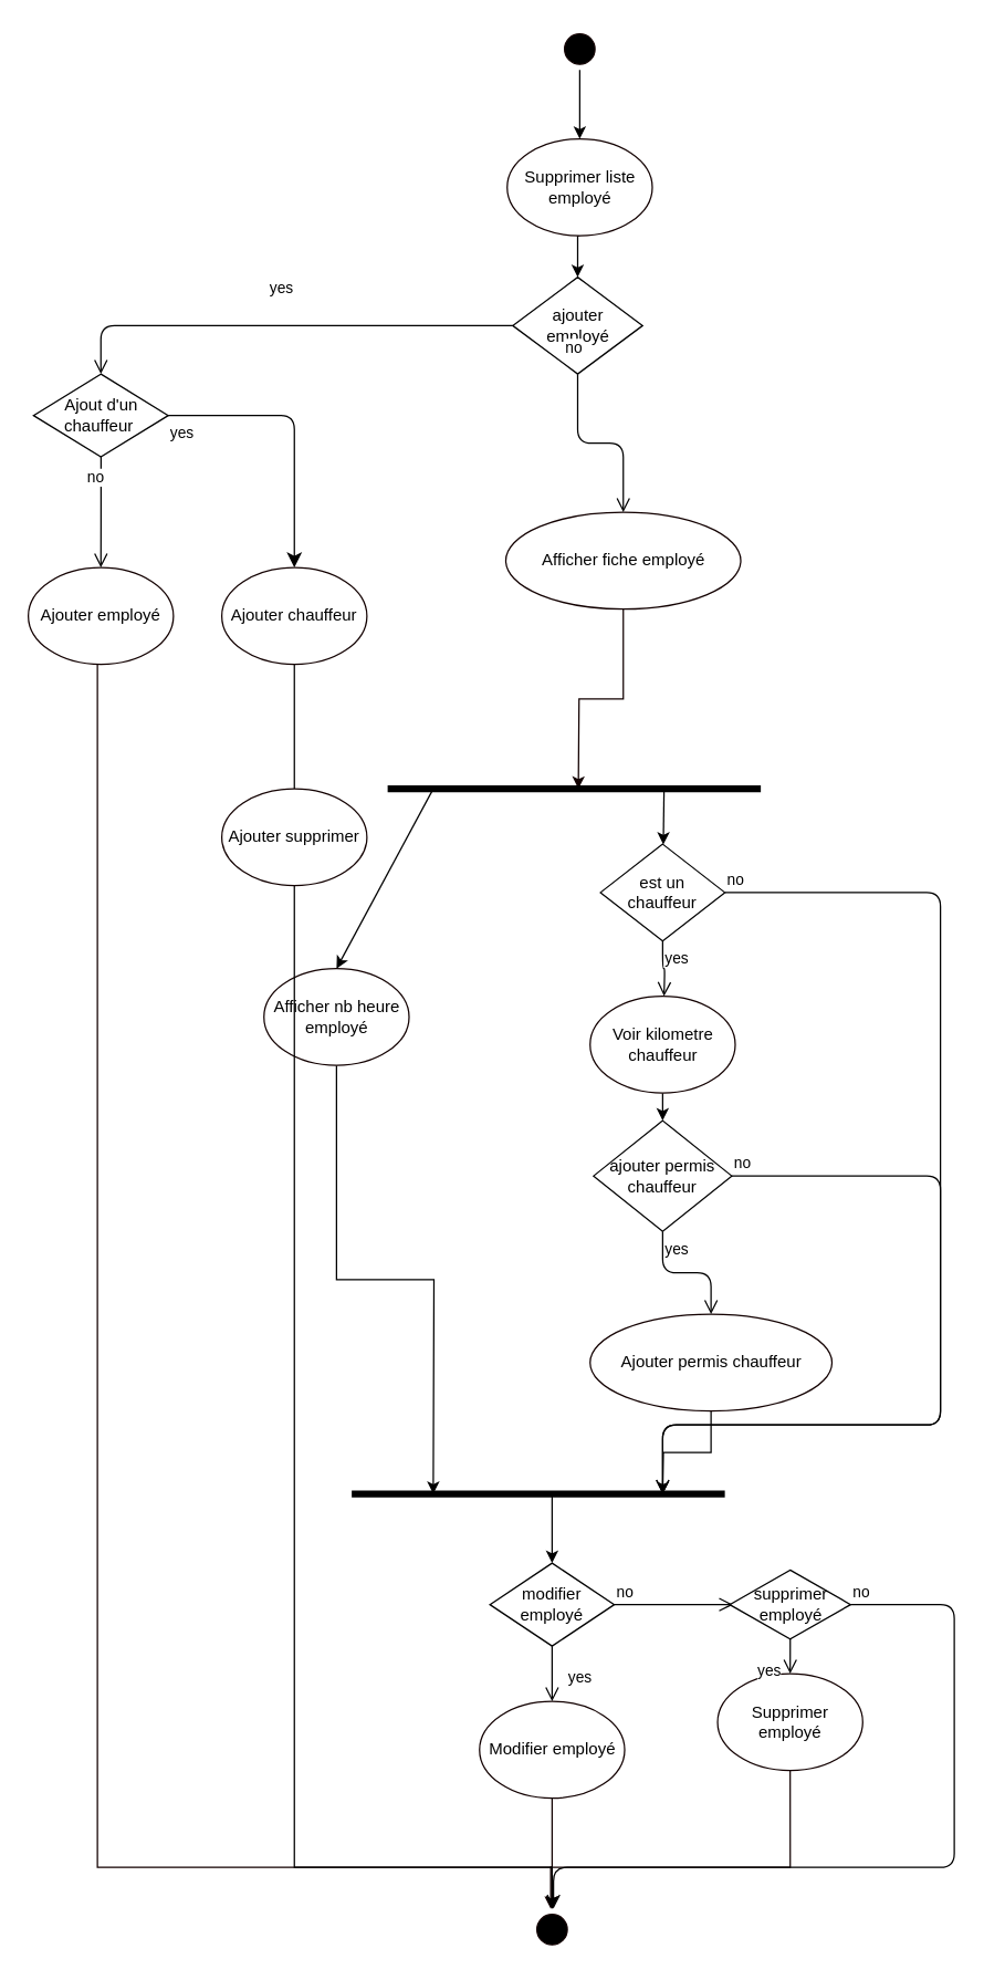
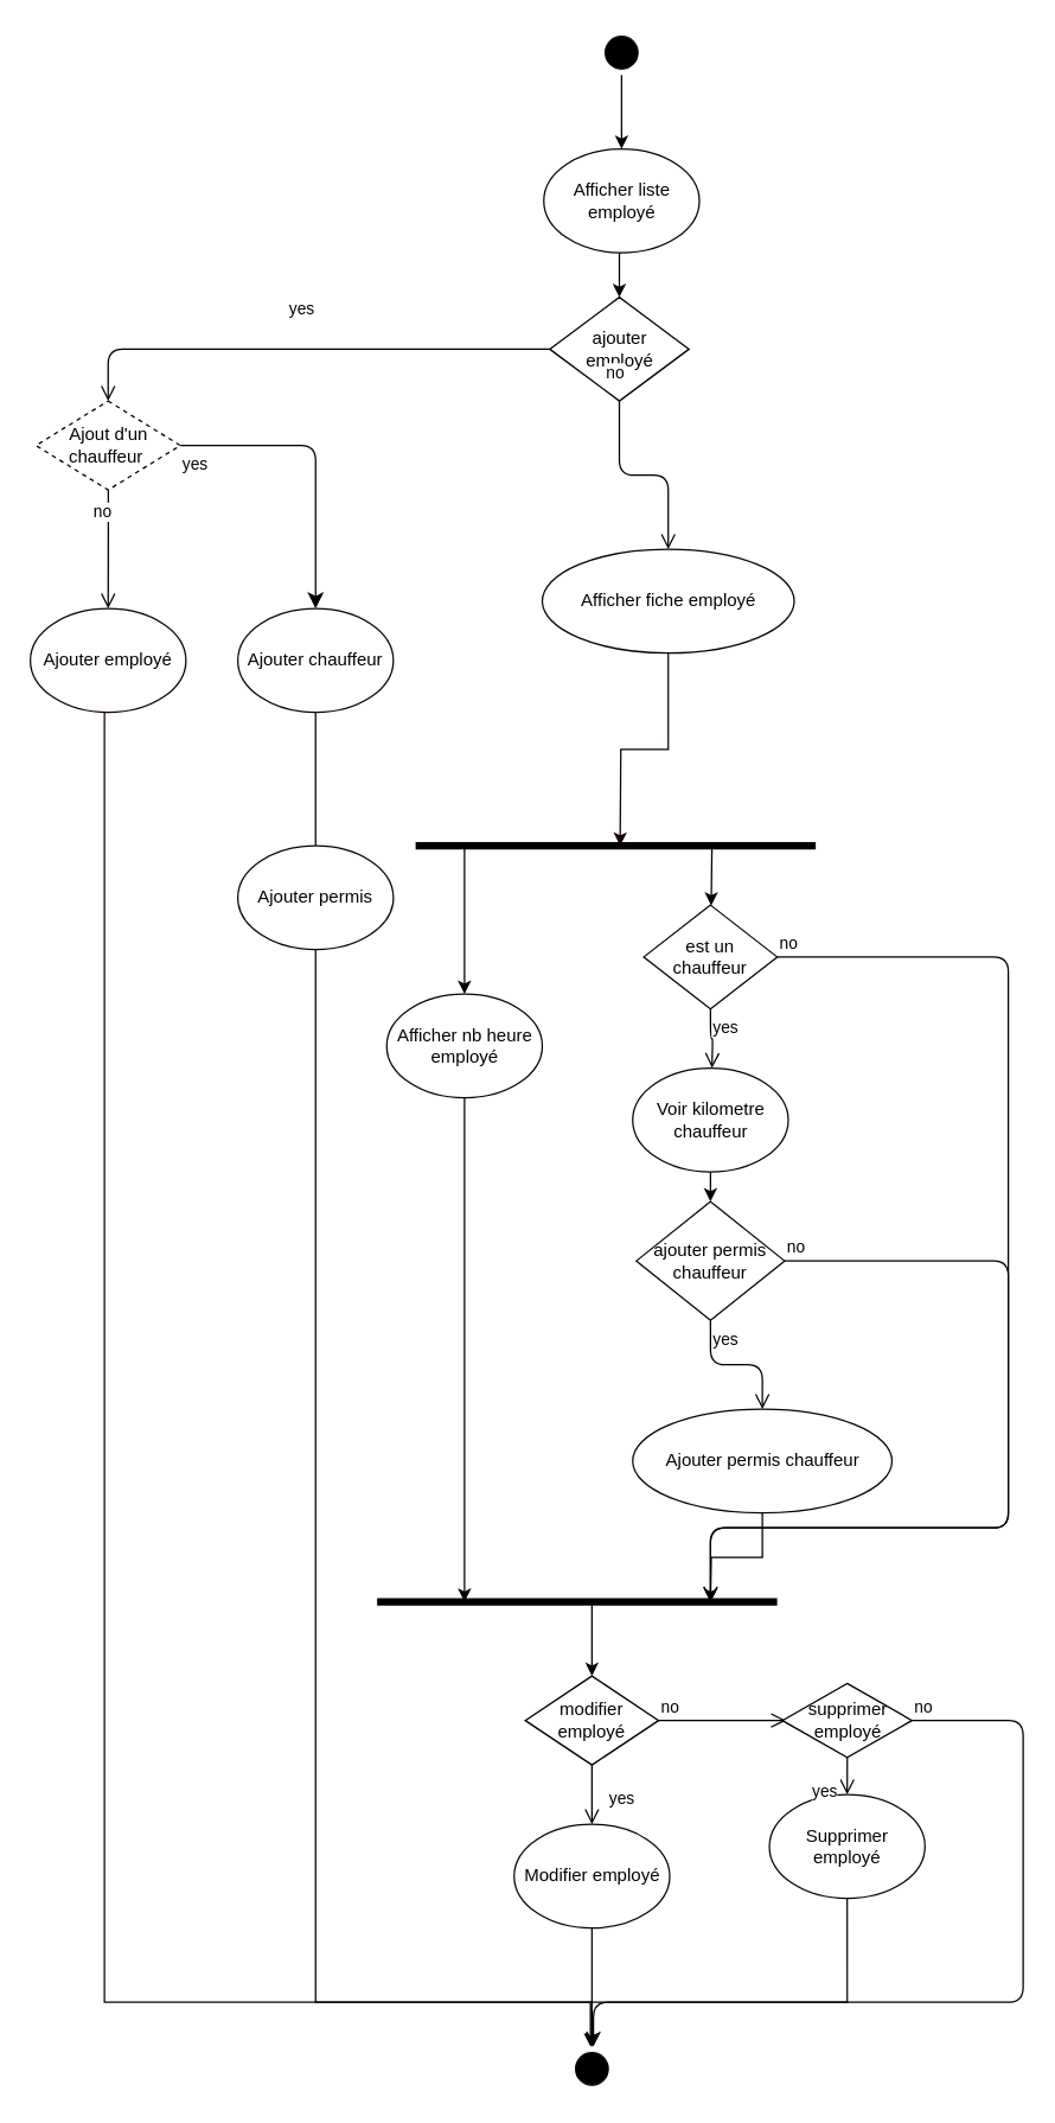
  <mxCell id="0" />
  <mxCell id="1" parent="0" />
  <mxCell id="2" style="edgeStyle=orthogonalEdgeStyle;rounded=0;orthogonalLoop=1;jettySize=auto;html=1;exitX=0.5;exitY=1;exitDx=0;exitDy=0;entryX=0.5;entryY=0;entryDx=0;entryDy=0;" edge="1" parent="1" source="3" target="12"><mxGeometry relative="1" as="geometry" /></mxCell>
  <mxCell id="3" value="" style="ellipse;html=1;shape=startState;fillColor=#000000;strokeColor=#120000;" parent="1" vertex="1"><mxGeometry x="404" y="20" width="30" height="30" as="geometry" /></mxCell>
  <mxCell id="4" value="" style="ellipse;html=1;shape=startState;fillColor=#000000;strokeColor=#120000;" parent="1" vertex="1"><mxGeometry x="384" y="1380" width="30" height="30" as="geometry" /></mxCell>
  <mxCell id="5" style="edgeStyle=orthogonalEdgeStyle;rounded=0;orthogonalLoop=1;jettySize=auto;html=1;exitX=0.5;exitY=1;exitDx=0;exitDy=0;entryX=0.5;entryY=0;entryDx=0;entryDy=0;strokeColor=#120000;" parent="1" source="6" target="4" edge="1"><mxGeometry relative="1" as="geometry"><Array as="points"><mxPoint x="70" y="420" /><mxPoint x="70" y="1350" /><mxPoint x="399" y="1350" /></Array></mxGeometry></mxCell>
  <mxCell id="6" value="Ajouter employé" style="ellipse;whiteSpace=wrap;html=1;strokeColor=#120000;" parent="1" vertex="1"><mxGeometry x="20" y="410" width="105" height="70" as="geometry" /></mxCell>
  <mxCell id="7" style="edgeStyle=orthogonalEdgeStyle;rounded=0;orthogonalLoop=1;jettySize=auto;html=1;exitX=0.5;exitY=1;exitDx=0;exitDy=0;strokeColor=#120000;" parent="1" source="8" target="4" edge="1"><mxGeometry relative="1" as="geometry"><Array as="points"><mxPoint x="571" y="1350" /><mxPoint x="398" y="1350" /></Array></mxGeometry></mxCell>
  <mxCell id="8" value="Supprimer employé" style="ellipse;whiteSpace=wrap;html=1;strokeColor=#120000;" parent="1" vertex="1"><mxGeometry x="518.75" y="1210" width="105" height="70" as="geometry" /></mxCell>
  <mxCell id="9" style="edgeStyle=orthogonalEdgeStyle;rounded=0;orthogonalLoop=1;jettySize=auto;html=1;exitX=0.5;exitY=1;exitDx=0;exitDy=0;strokeColor=#120000;" parent="1" source="10" target="4" edge="1"><mxGeometry relative="1" as="geometry" /></mxCell>
  <mxCell id="10" value="Modifier employé" style="ellipse;whiteSpace=wrap;html=1;strokeColor=#120000;" parent="1" vertex="1"><mxGeometry x="346.5" y="1230" width="105" height="70" as="geometry" /></mxCell>
  <mxCell id="11" style="edgeStyle=orthogonalEdgeStyle;rounded=0;orthogonalLoop=1;jettySize=auto;html=1;exitX=0.5;exitY=1;exitDx=0;exitDy=0;entryX=0.5;entryY=0;entryDx=0;entryDy=0;" edge="1" parent="1" source="12" target="21"><mxGeometry relative="1" as="geometry" /></mxCell>
- <mxCell id="12" value="Supprimer liste employé" style="ellipse;whiteSpace=wrap;html=1;strokeColor=#120000;" parent="1" vertex="1"><mxGeometry x="366.5" y="100" width="105" height="70" as="geometry" /></mxCell>
+ <mxCell id="12" value="Afficher liste employé" style="ellipse;whiteSpace=wrap;html=1;strokeColor=#120000;" parent="1" vertex="1"><mxGeometry x="366.5" y="100" width="105" height="70" as="geometry" /></mxCell>
  <mxCell id="13" style="edgeStyle=orthogonalEdgeStyle;rounded=0;orthogonalLoop=1;jettySize=auto;html=1;exitX=0.5;exitY=1;exitDx=0;exitDy=0;strokeColor=#120000;" parent="1" source="14" edge="1"><mxGeometry relative="1" as="geometry"><mxPoint x="418" y="570" as="targetPoint" /></mxGeometry></mxCell>
  <mxCell id="14" value="Afficher fiche employé" style="ellipse;whiteSpace=wrap;html=1;strokeColor=#120000;" parent="1" vertex="1"><mxGeometry x="365.5" y="370" width="170" height="70" as="geometry" /></mxCell>
  <mxCell id="15" style="edgeStyle=orthogonalEdgeStyle;rounded=0;orthogonalLoop=1;jettySize=auto;html=1;exitX=0.5;exitY=1;exitDx=0;exitDy=0;strokeWidth=1;" edge="1" parent="1" source="16"><mxGeometry relative="1" as="geometry"><mxPoint x="313" y="1080" as="targetPoint" /></mxGeometry></mxCell>
- <mxCell id="16" value="Afficher nb heure employé" style="ellipse;whiteSpace=wrap;html=1;strokeColor=#120000;" parent="1" vertex="1"><mxGeometry x="190.5" y="700" width="105" height="70" as="geometry" /></mxCell>
+ <mxCell id="16" value="Afficher nb heure employé" style="ellipse;whiteSpace=wrap;html=1;strokeColor=#120000;" parent="1" vertex="1"><mxGeometry x="260.5" y="670" width="105" height="70" as="geometry" /></mxCell>
  <mxCell id="17" style="edgeStyle=orthogonalEdgeStyle;rounded=0;orthogonalLoop=1;jettySize=auto;html=1;exitX=0.5;exitY=1;exitDx=0;exitDy=0;entryX=0.5;entryY=0;entryDx=0;entryDy=0;strokeWidth=1;" edge="1" parent="1" source="18" target="37"><mxGeometry relative="1" as="geometry" /></mxCell>
  <mxCell id="18" value="Voir kilometre chauffeur" style="ellipse;whiteSpace=wrap;html=1;strokeColor=#120000;" parent="1" vertex="1"><mxGeometry x="426.5" y="720" width="105" height="70" as="geometry" /></mxCell>
  <mxCell id="19" style="edgeStyle=orthogonalEdgeStyle;rounded=0;orthogonalLoop=1;jettySize=auto;html=1;exitX=0.5;exitY=1;exitDx=0;exitDy=0;strokeWidth=1;" edge="1" parent="1" source="20"><mxGeometry relative="1" as="geometry"><mxPoint x="479" y="1080" as="targetPoint" /></mxGeometry></mxCell>
  <mxCell id="20" value="Ajouter permis chauffeur" style="ellipse;whiteSpace=wrap;html=1;strokeColor=#120000;" parent="1" vertex="1"><mxGeometry x="426.5" y="950" width="175" height="70" as="geometry" /></mxCell>
  <mxCell id="21" value="ajouter &lt;br&gt;employé" style="rhombus;whiteSpace=wrap;html=1;" vertex="1" parent="1"><mxGeometry x="370.5" y="200" width="94" height="70" as="geometry" /></mxCell>
  <mxCell id="22" value="no" style="edgeStyle=orthogonalEdgeStyle;html=1;align=left;verticalAlign=bottom;endArrow=open;endSize=8;entryX=0.5;entryY=0;entryDx=0;entryDy=0;" edge="1" source="21" parent="1" target="14"><mxGeometry x="0.005" y="30" relative="1" as="geometry"><mxPoint x="556" y="220" as="targetPoint" /><mxPoint x="-28" y="-30" as="offset" /></mxGeometry></mxCell>
  <mxCell id="23" value="yes" style="edgeStyle=orthogonalEdgeStyle;html=1;align=left;verticalAlign=top;endArrow=open;endSize=8;entryX=0.5;entryY=0;entryDx=0;entryDy=0;" edge="1" source="21" parent="1" target="24"><mxGeometry x="0.069" y="-40" relative="1" as="geometry"><mxPoint x="190" y="200" as="targetPoint" /><mxPoint as="offset" /></mxGeometry></mxCell>
- <mxCell id="24" value="Ajout d'un chauffeur&amp;nbsp;" style="rhombus;whiteSpace=wrap;html=1;" vertex="1" parent="1"><mxGeometry x="23.75" y="270" width="97.5" height="60" as="geometry" /></mxCell>
+ <mxCell id="24" value="Ajout d'un chauffeur&amp;nbsp;" style="rhombus;whiteSpace=wrap;html=1;dashed=1;" vertex="1" parent="1"><mxGeometry x="23.75" y="270" width="97.5" height="60" as="geometry" /></mxCell>
  <mxCell id="25" value="no" style="edgeStyle=orthogonalEdgeStyle;html=1;align=left;verticalAlign=bottom;endArrow=open;endSize=8;entryX=0.5;entryY=0;entryDx=0;entryDy=0;" edge="1" source="24" parent="1" target="6"><mxGeometry x="0.099" y="-24" relative="1" as="geometry"><mxPoint x="490" y="310" as="targetPoint" /><mxPoint x="12" y="-20" as="offset" /></mxGeometry></mxCell>
  <mxCell id="26" value="yes" style="edgeStyle=orthogonalEdgeStyle;html=1;align=left;verticalAlign=top;endArrow=classic;endSize=8;entryX=0.5;entryY=0;entryDx=0;entryDy=0;" edge="1" source="24" parent="1" target="28"><mxGeometry x="-1" relative="1" as="geometry"><mxPoint x="220" y="340" as="targetPoint" /></mxGeometry></mxCell>
  <mxCell id="27" value="" style="edgeStyle=orthogonalEdgeStyle;rounded=0;orthogonalLoop=1;jettySize=auto;html=1;endArrow=none;" edge="1" parent="1" source="28" target="30"><mxGeometry relative="1" as="geometry" /></mxCell>
  <mxCell id="28" value="Ajouter chauffeur" style="ellipse;whiteSpace=wrap;html=1;strokeColor=#120000;" vertex="1" parent="1"><mxGeometry x="160" y="410" width="105" height="70" as="geometry" /></mxCell>
  <mxCell id="29" style="edgeStyle=orthogonalEdgeStyle;rounded=0;orthogonalLoop=1;jettySize=auto;html=1;exitX=0.5;exitY=1;exitDx=0;exitDy=0;entryX=0.5;entryY=0;entryDx=0;entryDy=0;" edge="1" parent="1" source="30" target="4"><mxGeometry relative="1" as="geometry"><Array as="points"><mxPoint x="213" y="1350" /><mxPoint x="399" y="1350" /></Array></mxGeometry></mxCell>
- <mxCell id="30" value="Ajouter supprimer" style="ellipse;whiteSpace=wrap;html=1;strokeColor=#120000;" vertex="1" parent="1"><mxGeometry x="160" y="570" width="105" height="70" as="geometry" /></mxCell>
+ <mxCell id="30" value="Ajouter permis" style="ellipse;whiteSpace=wrap;html=1;strokeColor=#120000;" vertex="1" parent="1"><mxGeometry x="160" y="570" width="105" height="70" as="geometry" /></mxCell>
  <mxCell id="31" value="" style="endArrow=none;html=1;strokeWidth=5;" edge="1" parent="1"><mxGeometry width="50" height="50" relative="1" as="geometry"><mxPoint x="280" y="570" as="sourcePoint" /><mxPoint x="550" y="570" as="targetPoint" /></mxGeometry></mxCell>
  <mxCell id="32" value="" style="endArrow=none;html=1;strokeWidth=5;" edge="1" parent="1"><mxGeometry width="50" height="50" relative="1" as="geometry"><mxPoint x="254" y="1080" as="sourcePoint" /><mxPoint x="524" y="1080" as="targetPoint" /></mxGeometry></mxCell>
  <mxCell id="33" value="est un &lt;br&gt;chauffeur" style="rhombus;whiteSpace=wrap;html=1;" vertex="1" parent="1"><mxGeometry x="434" y="610" width="90" height="70" as="geometry" /></mxCell>
  <mxCell id="34" value="no" style="edgeStyle=orthogonalEdgeStyle;html=1;align=left;verticalAlign=bottom;endArrow=open;endSize=8;" edge="1" source="33" parent="1"><mxGeometry x="-1" relative="1" as="geometry"><mxPoint x="479" y="1080" as="targetPoint" /><Array as="points"><mxPoint x="680" y="645" /><mxPoint x="680" y="1030" /><mxPoint x="479" y="1030" /></Array></mxGeometry></mxCell>
  <mxCell id="35" value="yes" style="edgeStyle=orthogonalEdgeStyle;html=1;align=left;verticalAlign=top;endArrow=open;endSize=8;" edge="1" source="33" parent="1"><mxGeometry x="-1" relative="1" as="geometry"><mxPoint x="480" y="720" as="targetPoint" /></mxGeometry></mxCell>
  <mxCell id="36" value="" style="endArrow=classic;html=1;strokeWidth=1;" edge="1" parent="1" target="33"><mxGeometry width="50" height="50" relative="1" as="geometry"><mxPoint x="480" y="570" as="sourcePoint" /><mxPoint x="430" y="700" as="targetPoint" /></mxGeometry></mxCell>
  <mxCell id="37" value="ajouter permis chauffeur&lt;span style=&quot;color: rgba(0 , 0 , 0 , 0) ; font-family: monospace ; font-size: 0px&quot;&gt;%3CmxGraphModel%3E%3Croot%3E%3CmxCell%20id%3D%220%22%2F%3E%3CmxCell%20id%3D%221%22%20parent%3D%220%22%2F%3E%3CmxCell%20id%3D%222%22%20value%3D%22%5Belse%5D%22%20style%3D%22text%3Bhtml%3D1%3BstrokeColor%3Dnone%3BfillColor%3Dnone%3Balign%3Dcenter%3BverticalAlign%3Dmiddle%3BwhiteSpace%3Dwrap%3Brounded%3D0%3B%22%20vertex%3D%221%22%20parent%3D%221%22%3E%3CmxGeometry%20x%3D%22550.5%22%20y%3D%22620%22%20width%3D%2240%22%20height%3D%2220%22%20as%3D%22geometry%22%2F%3E%3C%2FmxCell%3E%3C%2Froot%3E%3C%2FmxGraphModel%3E&lt;/span&gt;" style="rhombus;whiteSpace=wrap;html=1;" vertex="1" parent="1"><mxGeometry x="429" y="810" width="100" height="80" as="geometry" /></mxCell>
  <mxCell id="38" value="no" style="edgeStyle=orthogonalEdgeStyle;html=1;align=left;verticalAlign=bottom;endArrow=open;endSize=8;" edge="1" source="37" parent="1"><mxGeometry x="-1" relative="1" as="geometry"><mxPoint x="479" y="1080" as="targetPoint" /><Array as="points"><mxPoint x="680" y="850" /><mxPoint x="680" y="1030" /><mxPoint x="479" y="1030" /></Array></mxGeometry></mxCell>
  <mxCell id="39" value="yes" style="edgeStyle=orthogonalEdgeStyle;html=1;align=left;verticalAlign=top;endArrow=open;endSize=8;entryX=0.5;entryY=0;entryDx=0;entryDy=0;" edge="1" source="37" parent="1" target="20"><mxGeometry x="-1" relative="1" as="geometry"><mxPoint x="480" y="920" as="targetPoint" /></mxGeometry></mxCell>
  <mxCell id="40" value="" style="endArrow=classic;html=1;strokeWidth=1;entryX=0.5;entryY=0;entryDx=0;entryDy=0;" edge="1" parent="1" target="16"><mxGeometry width="50" height="50" relative="1" as="geometry"><mxPoint x="313" y="570" as="sourcePoint" /><mxPoint x="340" y="600" as="targetPoint" /></mxGeometry></mxCell>
  <mxCell id="41" value="modifier employé" style="rhombus;whiteSpace=wrap;html=1;" vertex="1" parent="1"><mxGeometry x="354" y="1130" width="90" height="60" as="geometry" /></mxCell>
  <mxCell id="42" value="no" style="edgeStyle=orthogonalEdgeStyle;html=1;align=left;verticalAlign=bottom;endArrow=open;endSize=8;" edge="1" source="41" parent="1"><mxGeometry x="-1" relative="1" as="geometry"><mxPoint x="530" y="1160" as="targetPoint" /></mxGeometry></mxCell>
  <mxCell id="43" value="yes" style="edgeStyle=orthogonalEdgeStyle;html=1;align=left;verticalAlign=top;endArrow=open;endSize=8;entryX=0.5;entryY=0;entryDx=0;entryDy=0;" edge="1" source="41" parent="1" target="10"><mxGeometry x="0.024" y="14" relative="1" as="geometry"><mxPoint x="400" y="1230" as="targetPoint" /><mxPoint x="-4" y="-10" as="offset" /></mxGeometry></mxCell>
  <mxCell id="44" value="" style="endArrow=classic;html=1;strokeWidth=1;entryX=0.5;entryY=0;entryDx=0;entryDy=0;" edge="1" parent="1" target="41"><mxGeometry width="50" height="50" relative="1" as="geometry"><mxPoint x="399" y="1080" as="sourcePoint" /><mxPoint x="430" y="1090" as="targetPoint" /></mxGeometry></mxCell>
  <mxCell id="45" value="supprimer employé" style="rhombus;whiteSpace=wrap;html=1;" vertex="1" parent="1"><mxGeometry x="527.5" y="1135" width="87.5" height="50" as="geometry" /></mxCell>
  <mxCell id="46" value="no" style="edgeStyle=orthogonalEdgeStyle;html=1;align=left;verticalAlign=bottom;endArrow=open;endSize=8;" edge="1" source="45" parent="1"><mxGeometry x="-1" relative="1" as="geometry"><mxPoint x="400" y="1380" as="targetPoint" /><Array as="points"><mxPoint x="690" y="1160" /><mxPoint x="690" y="1350" /><mxPoint x="400" y="1350" /></Array></mxGeometry></mxCell>
  <mxCell id="47" value="yes" style="edgeStyle=orthogonalEdgeStyle;html=1;align=left;verticalAlign=top;endArrow=open;endSize=8;entryX=0.5;entryY=0;entryDx=0;entryDy=0;" edge="1" source="45" parent="1" target="8"><mxGeometry x="-0.178" y="-25" relative="1" as="geometry"><mxPoint x="350" y="1170" as="targetPoint" /><mxPoint as="offset" /></mxGeometry></mxCell>
